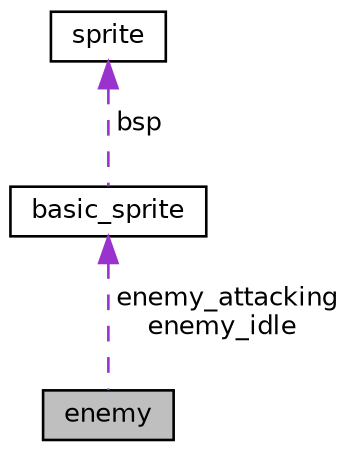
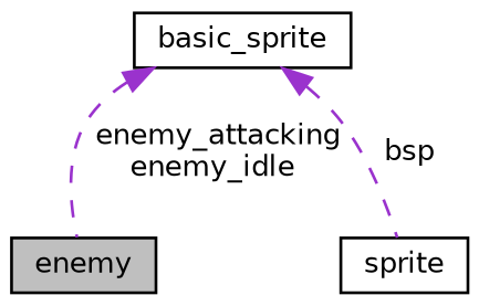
  digraph {
    node [color=black fillcolor=white fontname=Helvetica fontsize=10 shape=record style=filled]
    edge [color=darkorchid3 dir=back fontname=Helvetica fontsize=10 labelfontname=Helvetica labelfontsize=10 style=dashed]
    n1 [fillcolor=grey75 fontcolor=black height=0.2 label=enemy width=0.4]
    n2 [height=0.2 label=sprite width=0.4]
    n3 [height=0.2 label=basic_sprite width=0.4]
    n3 -> n1 [label=" enemy_attacking\nenemy_idle"]
-   n2 -> n3 [label=" bsp"]
+   n3 -> n2 [label=" bsp"]
  }
